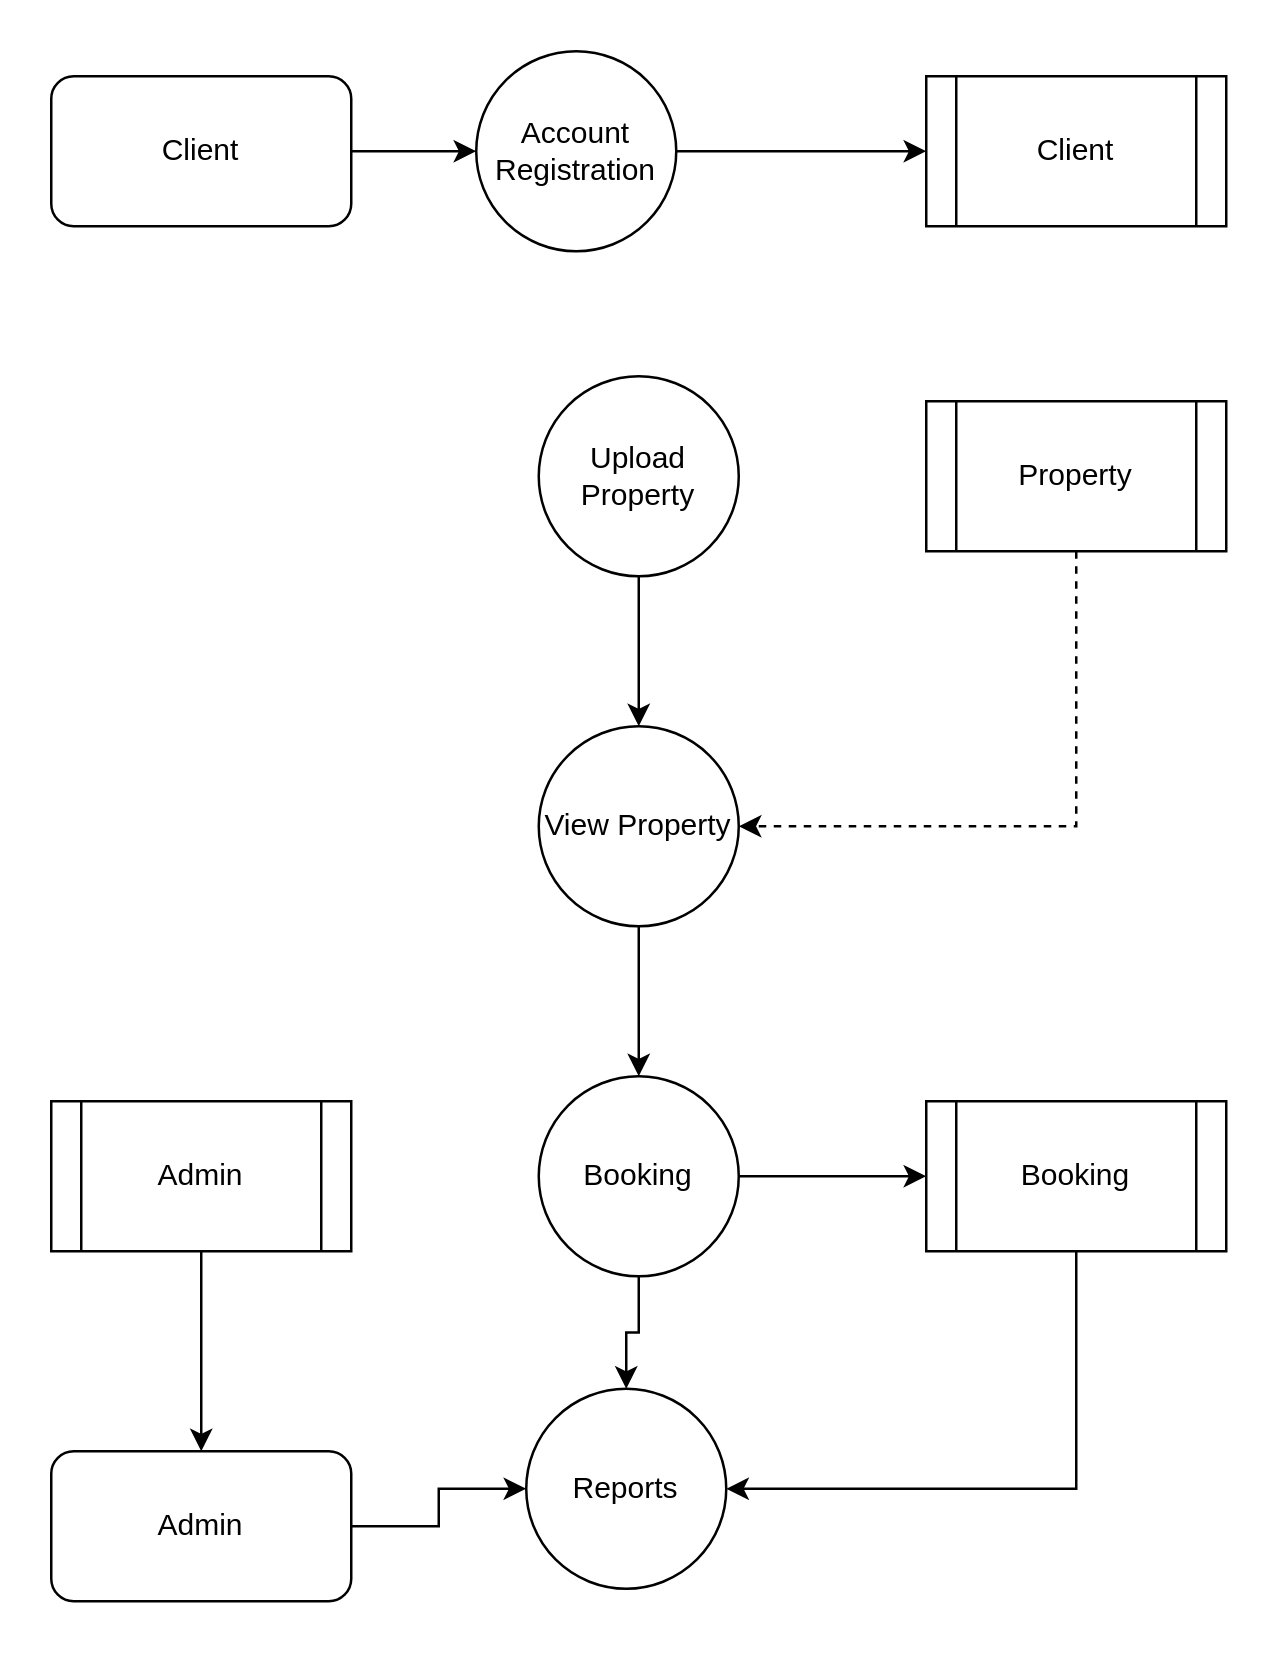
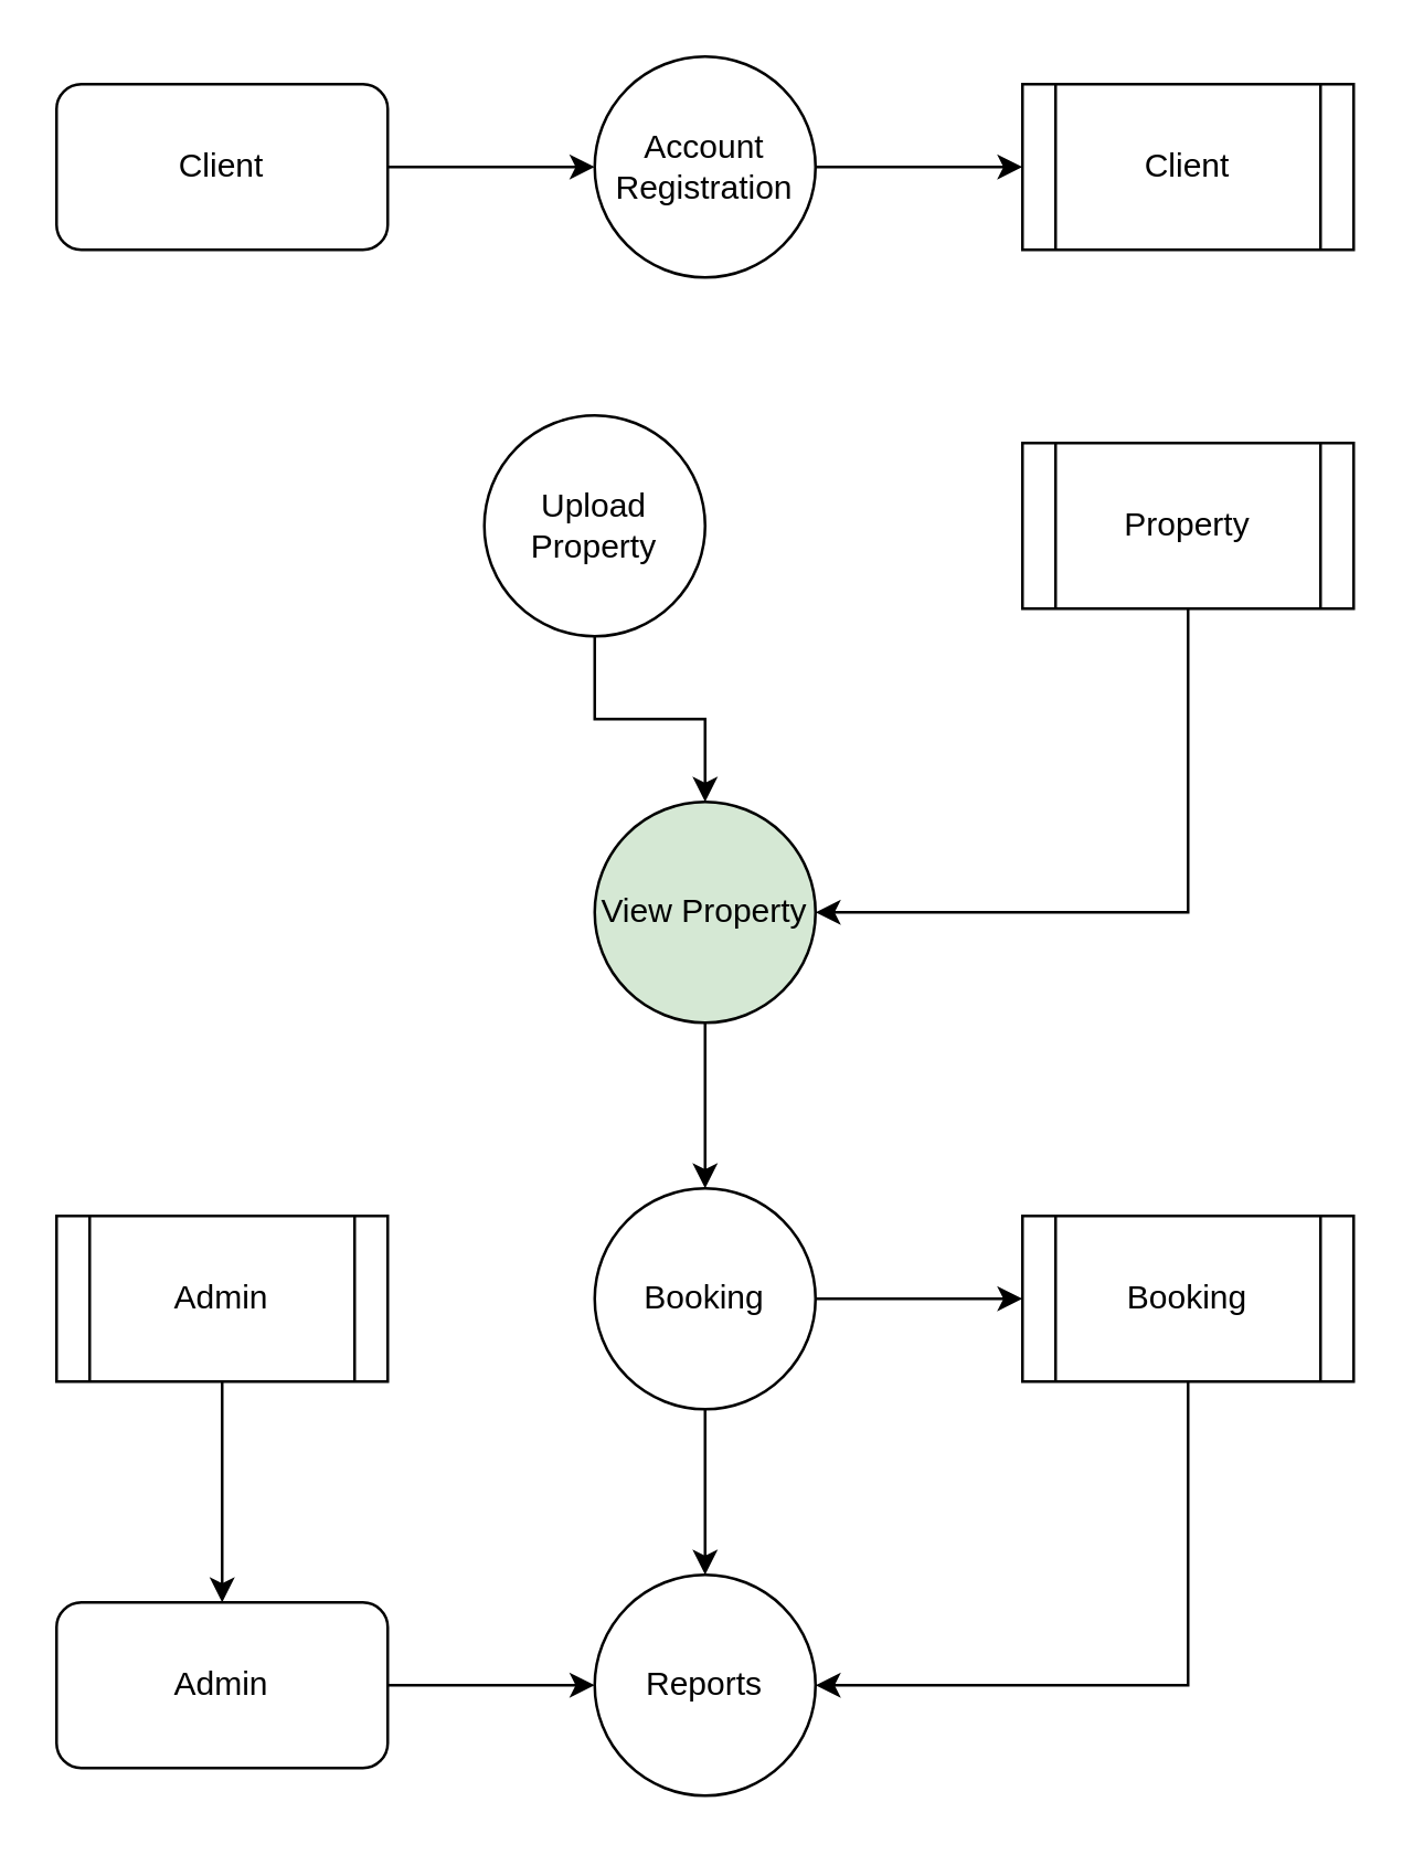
  <mxCell id="0" />
  <mxCell id="1" parent="0" />
  <mxCell id="2" value="" style="edgeStyle=orthogonalEdgeStyle;rounded=0;orthogonalLoop=1;jettySize=auto;html=1;" edge="1" parent="1" source="3" target="5"><mxGeometry relative="1" as="geometry" /></mxCell>
  <mxCell id="3" value="Client" style="rounded=1;whiteSpace=wrap;html=1;" vertex="1" parent="1"><mxGeometry x="20" y="30" width="120" height="60" as="geometry" /></mxCell>
  <mxCell id="4" value="" style="edgeStyle=orthogonalEdgeStyle;rounded=0;orthogonalLoop=1;jettySize=auto;html=1;" edge="1" parent="1" source="5" target="6"><mxGeometry relative="1" as="geometry" /></mxCell>
- <mxCell id="5" value="Account Registration" style="ellipse;whiteSpace=wrap;html=1;aspect=fixed;" vertex="1" parent="1"><mxGeometry x="190" y="20" width="80" height="80" as="geometry" /></mxCell>
+ <mxCell id="5" value="Account Registration" style="ellipse;whiteSpace=wrap;html=1;aspect=fixed;" vertex="1" parent="1"><mxGeometry x="215" y="20" width="80" height="80" as="geometry" /></mxCell>
  <mxCell id="6" value="Client" style="shape=process;whiteSpace=wrap;html=1;backgroundOutline=1;" vertex="1" parent="1"><mxGeometry x="370" y="30" width="120" height="60" as="geometry" /></mxCell>
  <mxCell id="7" value="" style="edgeStyle=orthogonalEdgeStyle;rounded=0;orthogonalLoop=1;jettySize=auto;html=1;" edge="1" parent="1" source="8" target="12"><mxGeometry relative="1" as="geometry" /></mxCell>
- <mxCell id="8" value="Upload Property" style="ellipse;whiteSpace=wrap;html=1;aspect=fixed;" vertex="1" parent="1"><mxGeometry x="215" y="150" width="80" height="80" as="geometry" /></mxCell>
- <mxCell id="9" style="edgeStyle=orthogonalEdgeStyle;rounded=0;orthogonalLoop=1;jettySize=auto;html=1;exitX=0.5;exitY=1;exitDx=0;exitDy=0;entryX=1;entryY=0.5;entryDx=0;entryDy=0;dashed=1;" edge="1" parent="1" source="10" target="12"><mxGeometry relative="1" as="geometry" /></mxCell>
+ <mxCell id="8" value="Upload Property" style="ellipse;whiteSpace=wrap;html=1;aspect=fixed;" vertex="1" parent="1"><mxGeometry x="175" y="150" width="80" height="80" as="geometry" /></mxCell>
+ <mxCell id="9" style="edgeStyle=orthogonalEdgeStyle;rounded=0;orthogonalLoop=1;jettySize=auto;html=1;exitX=0.5;exitY=1;exitDx=0;exitDy=0;entryX=1;entryY=0.5;entryDx=0;entryDy=0;" edge="1" parent="1" source="10" target="12"><mxGeometry relative="1" as="geometry" /></mxCell>
  <mxCell id="10" value="Property" style="shape=process;whiteSpace=wrap;html=1;backgroundOutline=1;" vertex="1" parent="1"><mxGeometry x="370" y="160" width="120" height="60" as="geometry" /></mxCell>
  <mxCell id="11" value="" style="edgeStyle=orthogonalEdgeStyle;rounded=0;orthogonalLoop=1;jettySize=auto;html=1;" edge="1" parent="1" source="12" target="15"><mxGeometry relative="1" as="geometry" /></mxCell>
- <mxCell id="12" value="View Property" style="ellipse;whiteSpace=wrap;html=1;aspect=fixed;" vertex="1" parent="1"><mxGeometry x="215" y="290" width="80" height="80" as="geometry" /></mxCell>
+ <mxCell id="12" value="View Property" style="ellipse;whiteSpace=wrap;html=1;aspect=fixed;fillColor=#d5e8d4;" vertex="1" parent="1"><mxGeometry x="215" y="290" width="80" height="80" as="geometry" /></mxCell>
  <mxCell id="13" value="" style="edgeStyle=orthogonalEdgeStyle;rounded=0;orthogonalLoop=1;jettySize=auto;html=1;" edge="1" parent="1" source="15" target="17"><mxGeometry relative="1" as="geometry" /></mxCell>
  <mxCell id="14" value="" style="edgeStyle=orthogonalEdgeStyle;rounded=0;orthogonalLoop=1;jettySize=auto;html=1;" edge="1" parent="1" source="15" target="18"><mxGeometry relative="1" as="geometry" /></mxCell>
  <mxCell id="15" value="Booking" style="ellipse;whiteSpace=wrap;html=1;aspect=fixed;" vertex="1" parent="1"><mxGeometry x="215" y="430" width="80" height="80" as="geometry" /></mxCell>
  <mxCell id="16" style="edgeStyle=orthogonalEdgeStyle;rounded=0;orthogonalLoop=1;jettySize=auto;html=1;exitX=0.5;exitY=1;exitDx=0;exitDy=0;entryX=1;entryY=0.5;entryDx=0;entryDy=0;" edge="1" parent="1" source="17" target="18"><mxGeometry relative="1" as="geometry" /></mxCell>
  <mxCell id="17" value="Booking" style="shape=process;whiteSpace=wrap;html=1;backgroundOutline=1;" vertex="1" parent="1"><mxGeometry x="370" y="440" width="120" height="60" as="geometry" /></mxCell>
- <mxCell id="18" value="Reports" style="ellipse;whiteSpace=wrap;html=1;aspect=fixed;" vertex="1" parent="1"><mxGeometry x="210" y="555" width="80" height="80" as="geometry" /></mxCell>
+ <mxCell id="18" value="Reports" style="ellipse;whiteSpace=wrap;html=1;aspect=fixed;" vertex="1" parent="1"><mxGeometry x="215" y="570" width="80" height="80" as="geometry" /></mxCell>
  <mxCell id="19" value="" style="edgeStyle=orthogonalEdgeStyle;rounded=0;orthogonalLoop=1;jettySize=auto;html=1;" edge="1" parent="1" source="20" target="22"><mxGeometry relative="1" as="geometry" /></mxCell>
  <mxCell id="20" value="Admin" style="shape=process;whiteSpace=wrap;html=1;backgroundOutline=1;" vertex="1" parent="1"><mxGeometry x="20" y="440" width="120" height="60" as="geometry" /></mxCell>
  <mxCell id="21" value="" style="edgeStyle=orthogonalEdgeStyle;rounded=0;orthogonalLoop=1;jettySize=auto;html=1;" edge="1" parent="1" source="22" target="18"><mxGeometry relative="1" as="geometry" /></mxCell>
  <mxCell id="22" value="Admin" style="rounded=1;whiteSpace=wrap;html=1;" vertex="1" parent="1"><mxGeometry x="20" y="580" width="120" height="60" as="geometry" /></mxCell>
